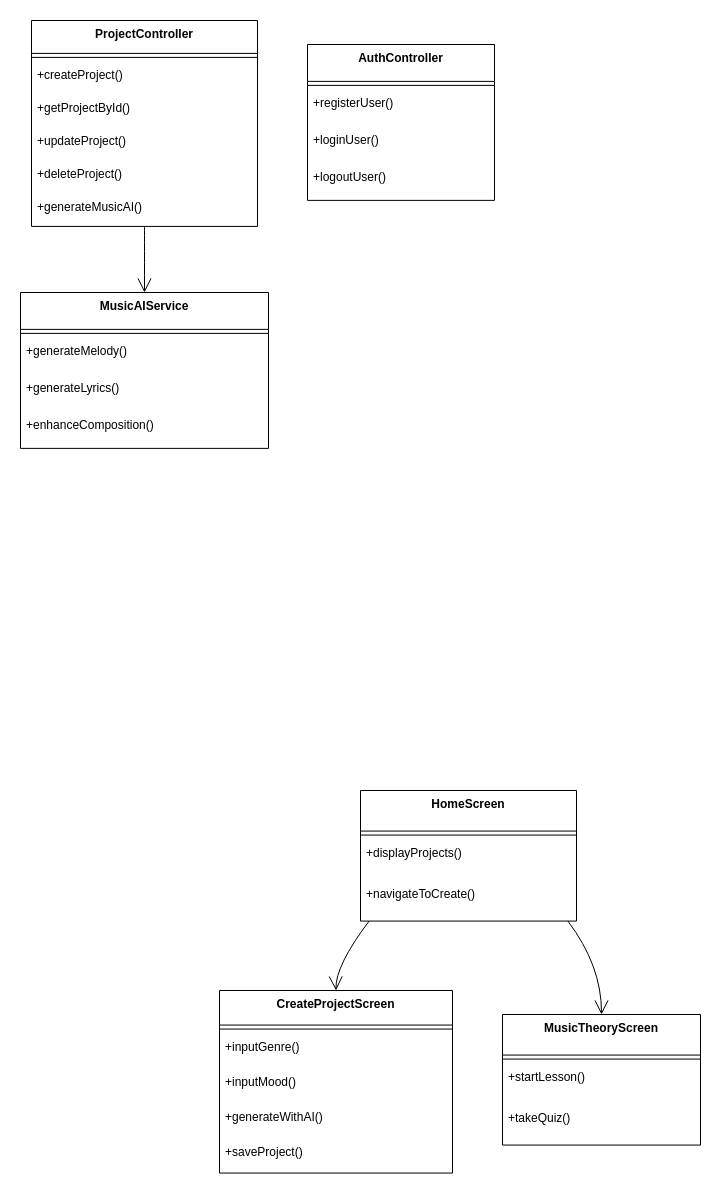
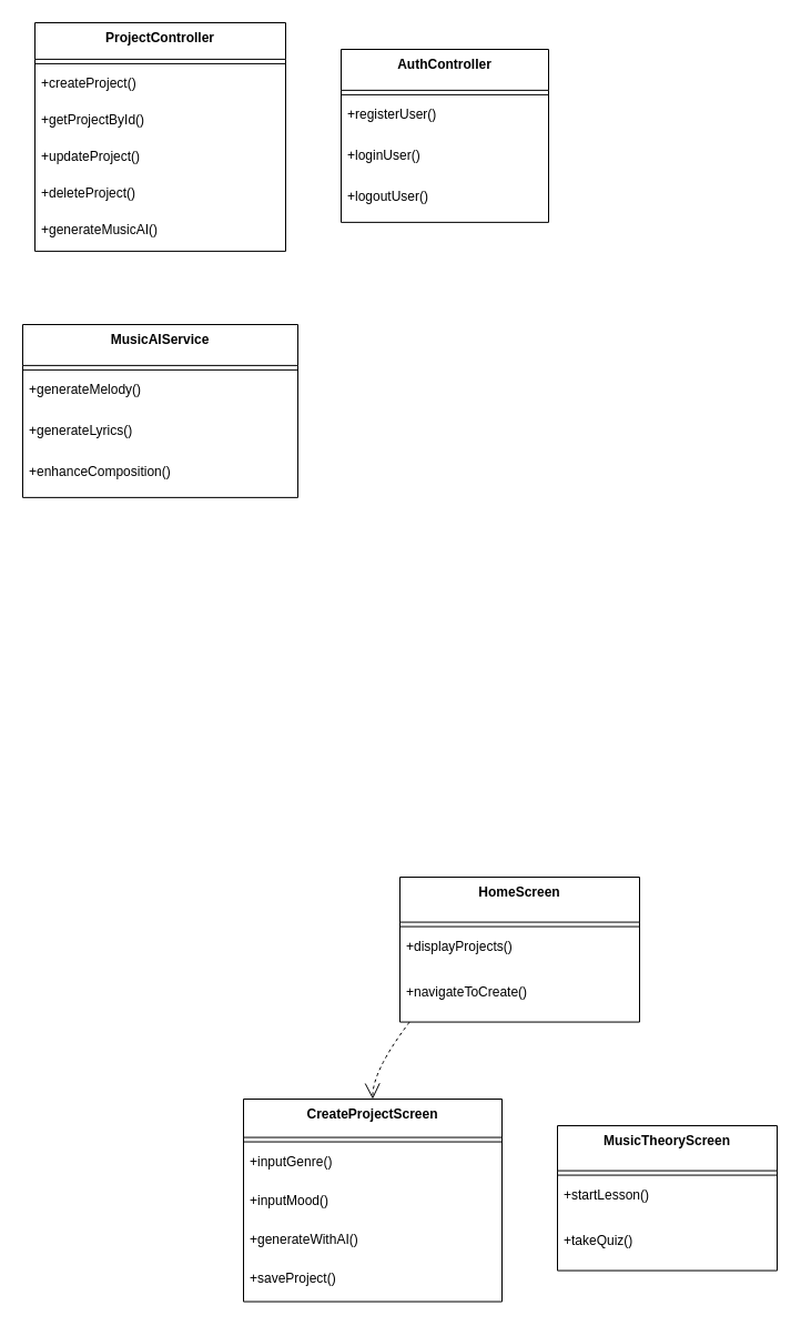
  <mxCell id="0" />
  <mxCell id="1" parent="0" />
  <mxCell id="2" value="ProjectController" style="swimlane;fontStyle=1;align=center;verticalAlign=top;childLayout=stackLayout;horizontal=1;startSize=32.923;horizontalStack=0;resizeParent=1;resizeParentMax=0;resizeLast=0;collapsible=0;marginBottom=0;" vertex="1" parent="1"><mxGeometry x="31" y="20" width="226" height="205.923" as="geometry" /></mxCell>
  <mxCell id="3" style="line;strokeWidth=1;fillColor=none;align=left;verticalAlign=middle;spacingTop=-1;spacingLeft=3;spacingRight=3;rotatable=0;labelPosition=right;points=[];portConstraint=eastwest;strokeColor=inherit;" vertex="1" parent="2"><mxGeometry y="32.923" width="226" height="8" as="geometry" /></mxCell>
  <mxCell id="4" value="+createProject()" style="text;strokeColor=none;fillColor=none;align=left;verticalAlign=top;spacingLeft=4;spacingRight=4;overflow=hidden;rotatable=0;points=[[0,0.5],[1,0.5]];portConstraint=eastwest;" vertex="1" parent="2"><mxGeometry y="40.923" width="226" height="33" as="geometry" /></mxCell>
  <mxCell id="5" value="+getProjectById()" style="text;strokeColor=none;fillColor=none;align=left;verticalAlign=top;spacingLeft=4;spacingRight=4;overflow=hidden;rotatable=0;points=[[0,0.5],[1,0.5]];portConstraint=eastwest;" vertex="1" parent="2"><mxGeometry y="73.923" width="226" height="33" as="geometry" /></mxCell>
  <mxCell id="6" value="+updateProject()" style="text;strokeColor=none;fillColor=none;align=left;verticalAlign=top;spacingLeft=4;spacingRight=4;overflow=hidden;rotatable=0;points=[[0,0.5],[1,0.5]];portConstraint=eastwest;" vertex="1" parent="2"><mxGeometry y="106.923" width="226" height="33" as="geometry" /></mxCell>
  <mxCell id="7" value="+deleteProject()" style="text;strokeColor=none;fillColor=none;align=left;verticalAlign=top;spacingLeft=4;spacingRight=4;overflow=hidden;rotatable=0;points=[[0,0.5],[1,0.5]];portConstraint=eastwest;" vertex="1" parent="2"><mxGeometry y="139.923" width="226" height="33" as="geometry" /></mxCell>
  <mxCell id="8" value="+generateMusicAI()" style="text;strokeColor=none;fillColor=none;align=left;verticalAlign=top;spacingLeft=4;spacingRight=4;overflow=hidden;rotatable=0;points=[[0,0.5],[1,0.5]];portConstraint=eastwest;" vertex="1" parent="2"><mxGeometry y="172.923" width="226" height="33" as="geometry" /></mxCell>
  <mxCell id="9" value="AuthController" style="swimlane;fontStyle=1;align=center;verticalAlign=top;childLayout=stackLayout;horizontal=1;startSize=36.889;horizontalStack=0;resizeParent=1;resizeParentMax=0;resizeLast=0;collapsible=0;marginBottom=0;" vertex="1" parent="1"><mxGeometry x="307" y="44" width="187" height="155.889" as="geometry" /></mxCell>
  <mxCell id="10" style="line;strokeWidth=1;fillColor=none;align=left;verticalAlign=middle;spacingTop=-1;spacingLeft=3;spacingRight=3;rotatable=0;labelPosition=right;points=[];portConstraint=eastwest;strokeColor=inherit;" vertex="1" parent="9"><mxGeometry y="36.889" width="187" height="8" as="geometry" /></mxCell>
  <mxCell id="11" value="+registerUser()" style="text;strokeColor=none;fillColor=none;align=left;verticalAlign=top;spacingLeft=4;spacingRight=4;overflow=hidden;rotatable=0;points=[[0,0.5],[1,0.5]];portConstraint=eastwest;" vertex="1" parent="9"><mxGeometry y="44.889" width="187" height="37" as="geometry" /></mxCell>
  <mxCell id="12" value="+loginUser()" style="text;strokeColor=none;fillColor=none;align=left;verticalAlign=top;spacingLeft=4;spacingRight=4;overflow=hidden;rotatable=0;points=[[0,0.5],[1,0.5]];portConstraint=eastwest;" vertex="1" parent="9"><mxGeometry y="81.889" width="187" height="37" as="geometry" /></mxCell>
  <mxCell id="13" value="+logoutUser()" style="text;strokeColor=none;fillColor=none;align=left;verticalAlign=top;spacingLeft=4;spacingRight=4;overflow=hidden;rotatable=0;points=[[0,0.5],[1,0.5]];portConstraint=eastwest;" vertex="1" parent="9"><mxGeometry y="118.889" width="187" height="37" as="geometry" /></mxCell>
  <mxCell id="14" value="MusicAIService" style="swimlane;fontStyle=1;align=center;verticalAlign=top;childLayout=stackLayout;horizontal=1;startSize=36.889;horizontalStack=0;resizeParent=1;resizeParentMax=0;resizeLast=0;collapsible=0;marginBottom=0;" vertex="1" parent="1"><mxGeometry x="20" y="292" width="248" height="155.889" as="geometry" /></mxCell>
  <mxCell id="15" style="line;strokeWidth=1;fillColor=none;align=left;verticalAlign=middle;spacingTop=-1;spacingLeft=3;spacingRight=3;rotatable=0;labelPosition=right;points=[];portConstraint=eastwest;strokeColor=inherit;" vertex="1" parent="14"><mxGeometry y="36.889" width="248" height="8" as="geometry" /></mxCell>
  <mxCell id="16" value="+generateMelody()" style="text;strokeColor=none;fillColor=none;align=left;verticalAlign=top;spacingLeft=4;spacingRight=4;overflow=hidden;rotatable=0;points=[[0,0.5],[1,0.5]];portConstraint=eastwest;" vertex="1" parent="14"><mxGeometry y="44.889" width="248" height="37" as="geometry" /></mxCell>
  <mxCell id="17" value="+generateLyrics()" style="text;strokeColor=none;fillColor=none;align=left;verticalAlign=top;spacingLeft=4;spacingRight=4;overflow=hidden;rotatable=0;points=[[0,0.5],[1,0.5]];portConstraint=eastwest;" vertex="1" parent="14"><mxGeometry y="81.889" width="248" height="37" as="geometry" /></mxCell>
  <mxCell id="18" value="+enhanceComposition()" style="text;strokeColor=none;fillColor=none;align=left;verticalAlign=top;spacingLeft=4;spacingRight=4;overflow=hidden;rotatable=0;points=[[0,0.5],[1,0.5]];portConstraint=eastwest;" vertex="1" parent="14"><mxGeometry y="118.889" width="248" height="37" as="geometry" /></mxCell>
- <mxCell id="19" value="" style="curved=1;startArrow=none;endArrow=open;endSize=12;exitX=0.5;exitY=1;entryX=0.5;entryY=0;rounded=0;" edge="1" parent="1" source="2" target="14"><mxGeometry relative="1" as="geometry"><Array as="points" /></mxGeometry></mxCell>
  <mxCell id="20" value="HomeScreen" style="swimlane;fontStyle=1;align=center;verticalAlign=top;childLayout=stackLayout;horizontal=1;startSize=40.571;horizontalStack=0;resizeParent=1;resizeParentMax=0;resizeLast=0;collapsible=0;marginBottom=0;" vertex="1" parent="1"><mxGeometry x="360" y="790" width="216" height="130.571" as="geometry" /></mxCell>
  <mxCell id="21" style="line;strokeWidth=1;fillColor=none;align=left;verticalAlign=middle;spacingTop=-1;spacingLeft=3;spacingRight=3;rotatable=0;labelPosition=right;points=[];portConstraint=eastwest;strokeColor=inherit;" vertex="1" parent="20"><mxGeometry y="40.571" width="216" height="8" as="geometry" /></mxCell>
  <mxCell id="22" value="+displayProjects()" style="text;strokeColor=none;fillColor=none;align=left;verticalAlign=top;spacingLeft=4;spacingRight=4;overflow=hidden;rotatable=0;points=[[0,0.5],[1,0.5]];portConstraint=eastwest;" vertex="1" parent="20"><mxGeometry y="48.571" width="216" height="41" as="geometry" /></mxCell>
  <mxCell id="23" value="+navigateToCreate()" style="text;strokeColor=none;fillColor=none;align=left;verticalAlign=top;spacingLeft=4;spacingRight=4;overflow=hidden;rotatable=0;points=[[0,0.5],[1,0.5]];portConstraint=eastwest;" vertex="1" parent="20"><mxGeometry y="89.571" width="216" height="41" as="geometry" /></mxCell>
  <mxCell id="24" value="CreateProjectScreen" style="swimlane;fontStyle=1;align=center;verticalAlign=top;childLayout=stackLayout;horizontal=1;startSize=34.545;horizontalStack=0;resizeParent=1;resizeParentMax=0;resizeLast=0;collapsible=0;marginBottom=0;" vertex="1" parent="1"><mxGeometry x="219" y="990" width="233" height="182.545" as="geometry" /></mxCell>
  <mxCell id="25" style="line;strokeWidth=1;fillColor=none;align=left;verticalAlign=middle;spacingTop=-1;spacingLeft=3;spacingRight=3;rotatable=0;labelPosition=right;points=[];portConstraint=eastwest;strokeColor=inherit;" vertex="1" parent="24"><mxGeometry y="34.545" width="233" height="8" as="geometry" /></mxCell>
  <mxCell id="26" value="+inputGenre()" style="text;strokeColor=none;fillColor=none;align=left;verticalAlign=top;spacingLeft=4;spacingRight=4;overflow=hidden;rotatable=0;points=[[0,0.5],[1,0.5]];portConstraint=eastwest;" vertex="1" parent="24"><mxGeometry y="42.545" width="233" height="35" as="geometry" /></mxCell>
  <mxCell id="27" value="+inputMood()" style="text;strokeColor=none;fillColor=none;align=left;verticalAlign=top;spacingLeft=4;spacingRight=4;overflow=hidden;rotatable=0;points=[[0,0.5],[1,0.5]];portConstraint=eastwest;" vertex="1" parent="24"><mxGeometry y="77.545" width="233" height="35" as="geometry" /></mxCell>
  <mxCell id="28" value="+generateWithAI()" style="text;strokeColor=none;fillColor=none;align=left;verticalAlign=top;spacingLeft=4;spacingRight=4;overflow=hidden;rotatable=0;points=[[0,0.5],[1,0.5]];portConstraint=eastwest;" vertex="1" parent="24"><mxGeometry y="112.545" width="233" height="35" as="geometry" /></mxCell>
  <mxCell id="29" value="+saveProject()" style="text;strokeColor=none;fillColor=none;align=left;verticalAlign=top;spacingLeft=4;spacingRight=4;overflow=hidden;rotatable=0;points=[[0,0.5],[1,0.5]];portConstraint=eastwest;" vertex="1" parent="24"><mxGeometry y="147.545" width="233" height="35" as="geometry" /></mxCell>
  <mxCell id="30" value="MusicTheoryScreen" style="swimlane;fontStyle=1;align=center;verticalAlign=top;childLayout=stackLayout;horizontal=1;startSize=40.571;horizontalStack=0;resizeParent=1;resizeParentMax=0;resizeLast=0;collapsible=0;marginBottom=0;" vertex="1" parent="1"><mxGeometry x="502" y="1014" width="198" height="130.571" as="geometry" /></mxCell>
  <mxCell id="31" style="line;strokeWidth=1;fillColor=none;align=left;verticalAlign=middle;spacingTop=-1;spacingLeft=3;spacingRight=3;rotatable=0;labelPosition=right;points=[];portConstraint=eastwest;strokeColor=inherit;" vertex="1" parent="30"><mxGeometry y="40.571" width="198" height="8" as="geometry" /></mxCell>
  <mxCell id="32" value="+startLesson()" style="text;strokeColor=none;fillColor=none;align=left;verticalAlign=top;spacingLeft=4;spacingRight=4;overflow=hidden;rotatable=0;points=[[0,0.5],[1,0.5]];portConstraint=eastwest;" vertex="1" parent="30"><mxGeometry y="48.571" width="198" height="41" as="geometry" /></mxCell>
  <mxCell id="33" value="+takeQuiz()" style="text;strokeColor=none;fillColor=none;align=left;verticalAlign=top;spacingLeft=4;spacingRight=4;overflow=hidden;rotatable=0;points=[[0,0.5],[1,0.5]];portConstraint=eastwest;" vertex="1" parent="30"><mxGeometry y="89.571" width="198" height="41" as="geometry" /></mxCell>
- <mxCell id="34" value="" style="curved=1;startArrow=none;endArrow=open;endSize=12;exitX=0.04;exitY=1;entryX=0.5;entryY=0;rounded=0;" edge="1" parent="1" source="20" target="24"><mxGeometry relative="1" as="geometry"><Array as="points"><mxPoint x="335" y="965" /></Array></mxGeometry></mxCell>
- <mxCell id="35" value="" style="curved=1;startArrow=none;endArrow=open;endSize=12;exitX=0.96;exitY=1;entryX=0.5;entryY=0;rounded=0;" edge="1" parent="1" source="20" target="30"><mxGeometry relative="1" as="geometry"><Array as="points"><mxPoint x="601" y="965" /></Array></mxGeometry></mxCell>
+ <mxCell id="34" value="" style="curved=1;startArrow=none;endArrow=open;endSize=12;exitX=0.04;exitY=1;entryX=0.5;entryY=0;rounded=0;dashed=1;" edge="1" parent="1" source="20" target="24"><mxGeometry relative="1" as="geometry"><Array as="points"><mxPoint x="335" y="965" /></Array></mxGeometry></mxCell>
